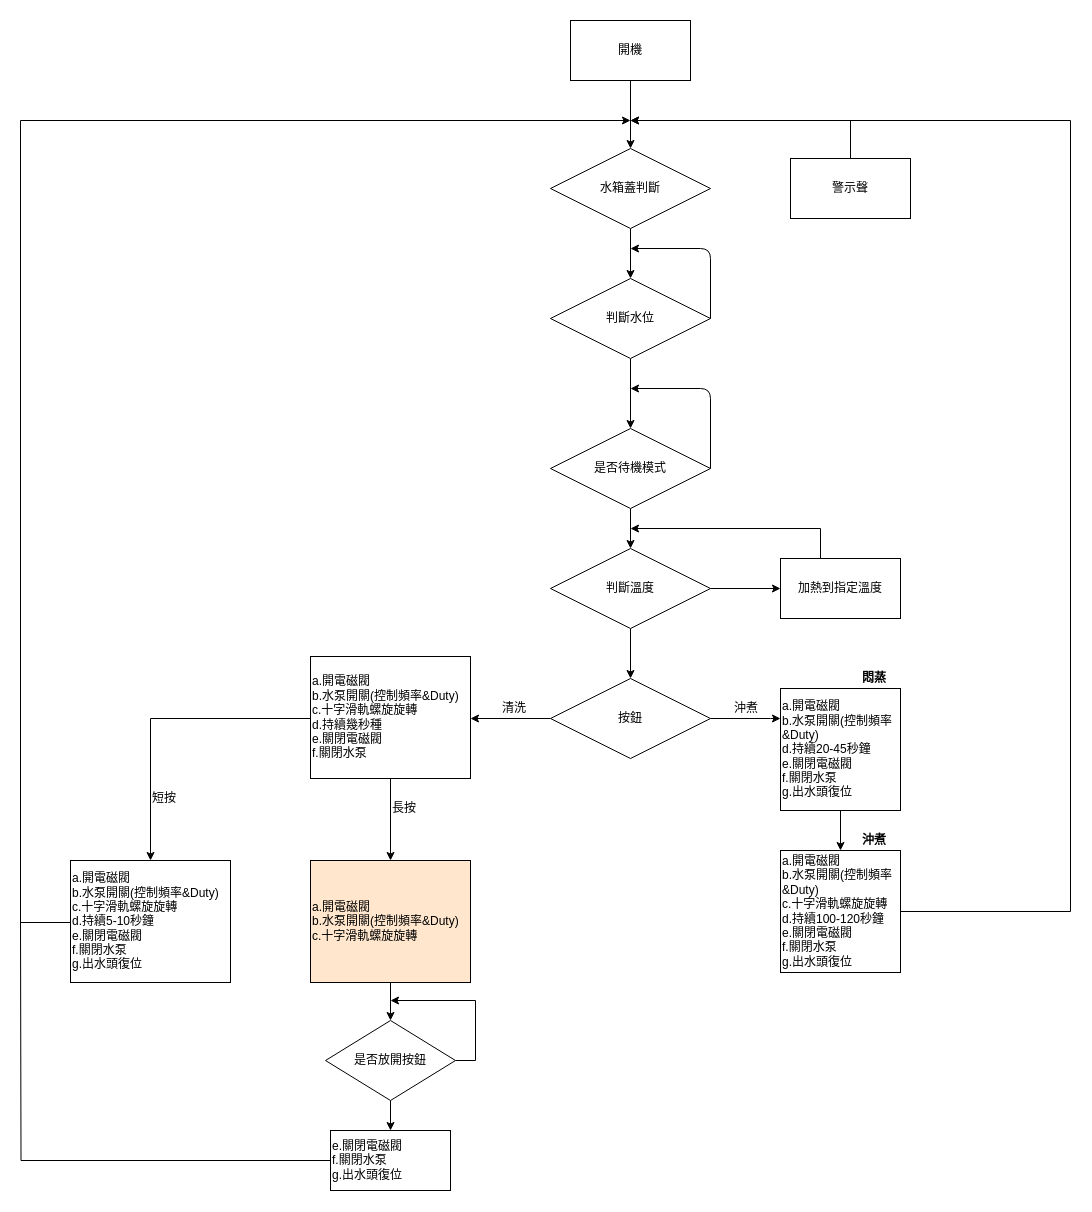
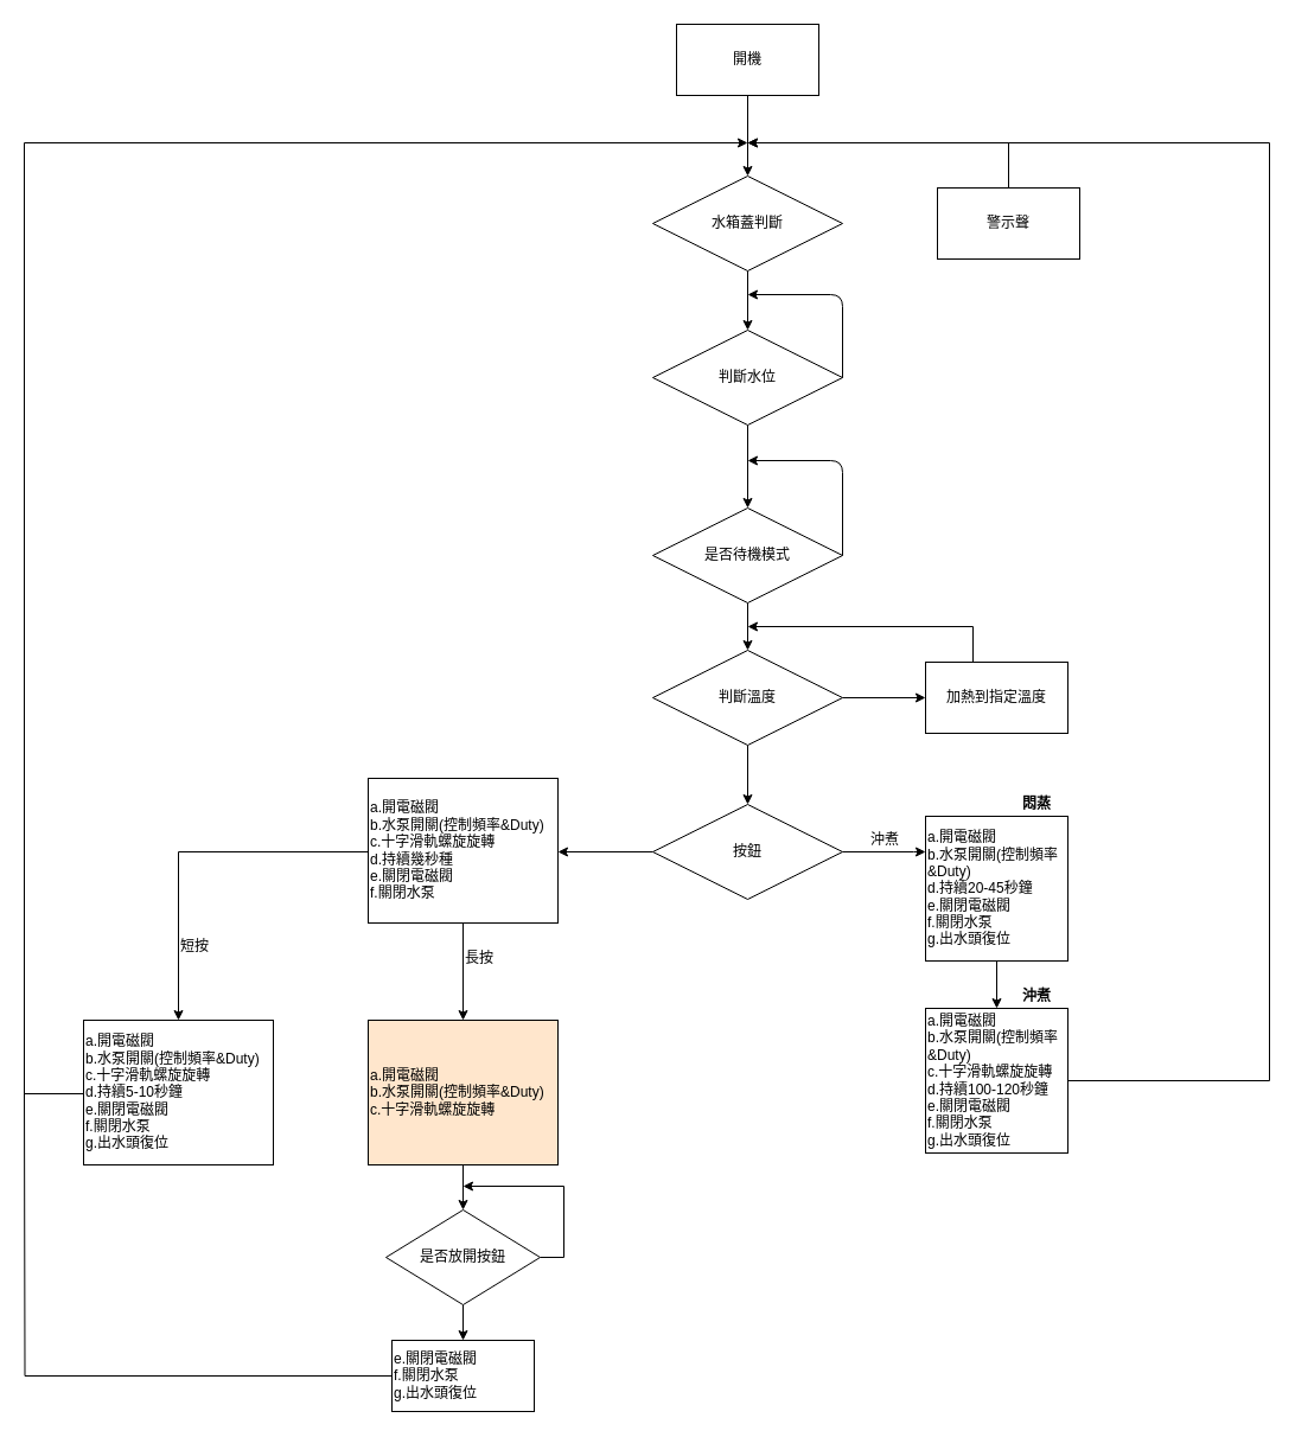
  <mxCell id="0" />
  <mxCell id="1" parent="0" />
  <mxCell id="2" value="" style="edgeStyle=orthogonalEdgeStyle;rounded=0;orthogonalLoop=1;jettySize=auto;html=1;" parent="1" source="3" target="6" edge="1"><mxGeometry relative="1" as="geometry" /></mxCell>
  <mxCell id="3" value="是否待機模式" style="rhombus;whiteSpace=wrap;html=1;" parent="1" vertex="1"><mxGeometry x="550" y="428" width="160" height="80" as="geometry" /></mxCell>
  <mxCell id="4" value="" style="rounded=0;comic=0;orthogonalLoop=1;jettySize=auto;html=1;entryX=0.5;entryY=0;entryDx=0;entryDy=0;exitX=0.5;exitY=1;exitDx=0;exitDy=0;" parent="1" source="6" target="9" edge="1"><mxGeometry relative="1" as="geometry" /></mxCell>
  <mxCell id="5" value="" style="edgeStyle=orthogonalEdgeStyle;rounded=0;orthogonalLoop=1;jettySize=auto;html=1;" parent="1" source="6" target="21" edge="1"><mxGeometry relative="1" as="geometry" /></mxCell>
  <mxCell id="6" value="判斷溫度" style="rhombus;whiteSpace=wrap;html=1;" parent="1" vertex="1"><mxGeometry x="550" y="548" width="160" height="80" as="geometry" /></mxCell>
  <mxCell id="7" value="" style="edgeStyle=orthogonalEdgeStyle;rounded=0;orthogonalLoop=1;jettySize=auto;html=1;" parent="1" source="9" target="23" edge="1"><mxGeometry relative="1" as="geometry"><Array as="points"><mxPoint x="770" y="718" /><mxPoint x="770" y="718" /></Array></mxGeometry></mxCell>
  <mxCell id="8" value="" style="edgeStyle=orthogonalEdgeStyle;rounded=0;orthogonalLoop=1;jettySize=auto;html=1;" parent="1" source="9" edge="1"><mxGeometry relative="1" as="geometry"><mxPoint x="470" y="718" as="targetPoint" /></mxGeometry></mxCell>
  <mxCell id="9" value="按鈕" style="rhombus;whiteSpace=wrap;html=1;" parent="1" vertex="1"><mxGeometry x="550" y="678" width="160" height="80" as="geometry" /></mxCell>
  <mxCell id="10" value="" style="edgeStyle=orthogonalEdgeStyle;rounded=0;orthogonalLoop=1;jettySize=auto;html=1;exitX=0.5;exitY=1;exitDx=0;exitDy=0;" parent="1" source="16" target="3" edge="1"><mxGeometry relative="1" as="geometry"><mxPoint x="630" y="378" as="sourcePoint" /></mxGeometry></mxCell>
  <mxCell id="11" value="" style="edgeStyle=none;rounded=0;comic=0;orthogonalLoop=1;jettySize=auto;html=1;" parent="1" source="12" target="18" edge="1"><mxGeometry relative="1" as="geometry" /></mxCell>
  <mxCell id="12" value="開機" style="rounded=0;whiteSpace=wrap;html=1;" parent="1" vertex="1"><mxGeometry x="570" y="20" width="120" height="60" as="geometry" /></mxCell>
  <mxCell id="13" style="edgeStyle=none;rounded=0;comic=0;orthogonalLoop=1;jettySize=auto;html=1;exitX=0.5;exitY=0;exitDx=0;exitDy=0;" parent="1" source="14" edge="1"><mxGeometry relative="1" as="geometry"><mxPoint x="630" y="120" as="targetPoint" /><Array as="points"><mxPoint x="850" y="170" /><mxPoint x="850" y="120" /><mxPoint x="790" y="120" /></Array></mxGeometry></mxCell>
  <mxCell id="14" value="警示聲" style="rounded=0;whiteSpace=wrap;html=1;" parent="1" vertex="1"><mxGeometry x="790" y="158" width="120" height="60" as="geometry" /></mxCell>
  <mxCell id="15" value="" style="endArrow=classic;html=1;exitX=1;exitY=0.5;exitDx=0;exitDy=0;" parent="1" source="3" edge="1"><mxGeometry width="50" height="50" relative="1" as="geometry"><mxPoint x="780" y="348" as="sourcePoint" /><mxPoint x="630" y="388" as="targetPoint" /><Array as="points"><mxPoint x="710" y="388" /></Array></mxGeometry></mxCell>
  <mxCell id="16" value="判斷水位" style="rhombus;whiteSpace=wrap;html=1;" parent="1" vertex="1"><mxGeometry x="550" y="278" width="160" height="80" as="geometry" /></mxCell>
  <mxCell id="17" value="" style="edgeStyle=none;rounded=0;comic=0;orthogonalLoop=1;jettySize=auto;html=1;" parent="1" source="18" target="16" edge="1"><mxGeometry relative="1" as="geometry" /></mxCell>
  <mxCell id="18" value="水箱蓋判斷" style="rhombus;whiteSpace=wrap;html=1;" parent="1" vertex="1"><mxGeometry x="550" y="148" width="160" height="80" as="geometry" /></mxCell>
  <mxCell id="19" value="" style="endArrow=classic;html=1;exitX=1;exitY=0.5;exitDx=0;exitDy=0;" parent="1" source="16" edge="1"><mxGeometry width="50" height="50" relative="1" as="geometry"><mxPoint x="720" y="318" as="sourcePoint" /><mxPoint x="630" y="248" as="targetPoint" /><Array as="points"><mxPoint x="710" y="248" /></Array></mxGeometry></mxCell>
  <mxCell id="20" value="" style="edgeStyle=orthogonalEdgeStyle;rounded=0;orthogonalLoop=1;jettySize=auto;html=1;" parent="1" source="21" edge="1"><mxGeometry relative="1" as="geometry"><mxPoint x="630" y="528" as="targetPoint" /><Array as="points"><mxPoint x="820" y="528" /></Array></mxGeometry></mxCell>
  <mxCell id="21" value="加熱到指定溫度" style="rounded=0;whiteSpace=wrap;html=1;" parent="1" vertex="1"><mxGeometry x="780" y="558" width="120" height="60" as="geometry" /></mxCell>
  <mxCell id="22" value="" style="edgeStyle=orthogonalEdgeStyle;rounded=0;orthogonalLoop=1;jettySize=auto;html=1;endArrow=classic;endFill=1;" parent="1" source="23" target="42" edge="1"><mxGeometry relative="1" as="geometry" /></mxCell>
  <mxCell id="23" value="&lt;span style=&quot;white-space: normal&quot;&gt;a.開電磁閥&lt;/span&gt;&lt;br style=&quot;white-space: normal&quot;&gt;&lt;span style=&quot;white-space: normal&quot;&gt;b.水泵開關(控制頻率&amp;amp;Duty)&amp;nbsp;&lt;/span&gt;&lt;br style=&quot;white-space: normal&quot;&gt;&lt;span style=&quot;white-space: normal&quot;&gt;d.持續20-45秒鐘&lt;/span&gt;&lt;br style=&quot;white-space: normal&quot;&gt;&lt;span style=&quot;white-space: normal&quot;&gt;e.關閉電磁閥&lt;/span&gt;&lt;br style=&quot;white-space: normal&quot;&gt;&lt;span style=&quot;white-space: normal&quot;&gt;f.關閉水泵&lt;br&gt;g.出水頭復位&lt;/span&gt;" style="rounded=0;whiteSpace=wrap;html=1;align=left;" parent="1" vertex="1"><mxGeometry x="780" y="688" width="120" height="122" as="geometry" /></mxCell>
  <mxCell id="24" value="沖煮" style="text;html=1;resizable=0;points=[];autosize=1;align=left;verticalAlign=top;spacingTop=-4;" parent="1" vertex="1"><mxGeometry x="732" y="698" width="40" height="20" as="geometry" /></mxCell>
- <mxCell id="25" value="清洗" style="text;html=1;resizable=0;points=[];autosize=1;align=left;verticalAlign=top;spacingTop=-4;" parent="1" vertex="1"><mxGeometry x="500" y="698" width="40" height="20" as="geometry" /></mxCell>
  <mxCell id="26" value="" style="edgeStyle=orthogonalEdgeStyle;rounded=0;orthogonalLoop=1;jettySize=auto;html=1;" parent="1" source="28" target="34" edge="1"><mxGeometry relative="1" as="geometry"><mxPoint x="389.857" y="858.143" as="targetPoint" /></mxGeometry></mxCell>
  <mxCell id="27" value="" style="edgeStyle=orthogonalEdgeStyle;rounded=0;orthogonalLoop=1;jettySize=auto;html=1;entryX=0.5;entryY=0;entryDx=0;entryDy=0;" parent="1" source="28" target="30" edge="1"><mxGeometry relative="1" as="geometry"><mxPoint x="180" y="848" as="targetPoint" /></mxGeometry></mxCell>
  <mxCell id="28" value="按鈕時間長短" style="rhombus;whiteSpace=wrap;html=1;" parent="1" vertex="1"><mxGeometry x="310" y="678" width="160" height="80" as="geometry" /></mxCell>
  <mxCell id="29" style="edgeStyle=orthogonalEdgeStyle;rounded=0;orthogonalLoop=1;jettySize=auto;html=1;" parent="1" source="30" edge="1"><mxGeometry relative="1" as="geometry"><mxPoint x="630" y="120" as="targetPoint" /><Array as="points"><mxPoint x="20" y="922" /><mxPoint x="20" y="120" /></Array></mxGeometry></mxCell>
  <mxCell id="30" value="&lt;span&gt;a.開電磁閥&lt;/span&gt;&lt;br&gt;&lt;span&gt;b.水泵開關(控制頻率&amp;amp;Duty)&amp;nbsp;&lt;/span&gt;&lt;br&gt;&lt;span&gt;c.十字滑軌螺旋旋轉&lt;/span&gt;&lt;br&gt;&lt;span&gt;d.持續5-10秒鐘&lt;/span&gt;&lt;br&gt;&lt;span&gt;e.關閉電磁閥&lt;/span&gt;&lt;br&gt;&lt;span&gt;f.關閉水泵&lt;br&gt;g.出水頭復位&lt;br&gt;&lt;/span&gt;" style="rounded=0;whiteSpace=wrap;html=1;align=left;" parent="1" vertex="1"><mxGeometry x="70" y="860" width="160" height="122" as="geometry" /></mxCell>
  <mxCell id="31" value="短按" style="text;html=1;resizable=0;points=[];autosize=1;align=left;verticalAlign=top;spacingTop=-4;" parent="1" vertex="1"><mxGeometry x="150" y="788" width="40" height="20" as="geometry" /></mxCell>
  <mxCell id="32" value="長按" style="text;html=1;resizable=0;points=[];autosize=1;align=left;verticalAlign=top;spacingTop=-4;" parent="1" vertex="1"><mxGeometry x="390" y="798" width="40" height="20" as="geometry" /></mxCell>
  <mxCell id="33" value="" style="edgeStyle=orthogonalEdgeStyle;rounded=0;orthogonalLoop=1;jettySize=auto;html=1;" parent="1" source="34" target="40" edge="1"><mxGeometry relative="1" as="geometry" /></mxCell>
  <mxCell id="34" value="&lt;span&gt;a.開電磁閥&lt;/span&gt;&lt;br&gt;&lt;span&gt;b.水泵開關(控制頻率&amp;amp;Duty)&amp;nbsp;&lt;/span&gt;&lt;br&gt;&lt;span&gt;c.十字滑軌螺旋旋轉&lt;/span&gt;&lt;br&gt;" style="rounded=0;whiteSpace=wrap;html=1;align=left;fillColor=#ffe6cc;" parent="1" vertex="1"><mxGeometry x="310" y="860" width="160" height="122" as="geometry" /></mxCell>
  <mxCell id="35" value="&lt;span&gt;a.開電磁閥&lt;/span&gt;&lt;br&gt;&lt;span&gt;b.水泵開關(控制頻率&amp;amp;Duty)&amp;nbsp;&lt;/span&gt;&lt;br&gt;&lt;span&gt;c.十字滑軌螺旋旋轉&lt;/span&gt;&lt;br&gt;&lt;span&gt;d.持續幾秒種&lt;/span&gt;&lt;br&gt;&lt;span&gt;e.關閉電磁閥&lt;/span&gt;&lt;br&gt;&lt;span&gt;f.關閉水泵&lt;/span&gt;" style="rounded=0;whiteSpace=wrap;html=1;align=left;" parent="1" vertex="1"><mxGeometry x="310" y="656" width="160" height="122" as="geometry" /></mxCell>
  <mxCell id="36" style="edgeStyle=orthogonalEdgeStyle;rounded=0;orthogonalLoop=1;jettySize=auto;html=1;endArrow=none;endFill=0;" parent="1" source="37" edge="1"><mxGeometry relative="1" as="geometry"><mxPoint x="20" y="920" as="targetPoint" /></mxGeometry></mxCell>
  <mxCell id="37" value="&lt;span style=&quot;white-space: normal&quot;&gt;e.關閉電磁閥&lt;/span&gt;&lt;br style=&quot;white-space: normal&quot;&gt;&lt;span style=&quot;white-space: normal&quot;&gt;f.關閉水泵&lt;br&gt;g.&lt;/span&gt;出水頭復位&lt;span style=&quot;white-space: normal&quot;&gt;&lt;br&gt;&lt;/span&gt;" style="rounded=0;whiteSpace=wrap;html=1;align=left;" parent="1" vertex="1"><mxGeometry x="330" y="1130" width="120" height="60" as="geometry" /></mxCell>
  <mxCell id="38" value="" style="edgeStyle=orthogonalEdgeStyle;rounded=0;orthogonalLoop=1;jettySize=auto;html=1;" parent="1" source="40" target="37" edge="1"><mxGeometry relative="1" as="geometry" /></mxCell>
  <mxCell id="39" style="edgeStyle=orthogonalEdgeStyle;rounded=0;orthogonalLoop=1;jettySize=auto;html=1;exitX=1;exitY=0.5;exitDx=0;exitDy=0;" parent="1" source="40" edge="1"><mxGeometry relative="1" as="geometry"><mxPoint x="390" y="1000" as="targetPoint" /><Array as="points"><mxPoint x="475" y="1060" /><mxPoint x="475" y="1000" /></Array></mxGeometry></mxCell>
  <mxCell id="40" value="&lt;div style=&quot;text-align: left&quot;&gt;是否放開按鈕&lt;/div&gt;" style="rhombus;whiteSpace=wrap;html=1;" parent="1" vertex="1"><mxGeometry x="325" y="1020" width="130" height="80" as="geometry" /></mxCell>
  <mxCell id="41" style="edgeStyle=orthogonalEdgeStyle;rounded=0;orthogonalLoop=1;jettySize=auto;html=1;endArrow=classic;endFill=1;" parent="1" source="42" edge="1"><mxGeometry relative="1" as="geometry"><mxPoint x="630" y="120" as="targetPoint" /><Array as="points"><mxPoint x="1070" y="911" /><mxPoint x="1070" y="120" /><mxPoint x="690" y="120" /></Array></mxGeometry></mxCell>
  <mxCell id="42" value="a.開電磁閥&lt;br&gt;b.水泵開關(控制頻率&amp;amp;Duty)&amp;nbsp;&lt;br&gt;c.十字滑軌螺旋旋轉&lt;br&gt;d.持續100-120秒鐘&lt;br&gt;e.關閉電磁閥&lt;br&gt;f.關閉水泵&lt;br&gt;g.出水頭復位" style="rounded=0;whiteSpace=wrap;html=1;align=left;" parent="1" vertex="1"><mxGeometry x="780" y="850" width="120" height="122" as="geometry" /></mxCell>
  <mxCell id="43" value="&lt;b&gt;悶蒸&lt;/b&gt;" style="text;html=1;resizable=0;points=[];autosize=1;align=left;verticalAlign=top;spacingTop=-4;" parent="1" vertex="1"><mxGeometry x="860" y="668" width="40" height="20" as="geometry" /></mxCell>
  <mxCell id="44" value="&lt;b&gt;沖煮&lt;/b&gt;" style="text;html=1;resizable=0;points=[];autosize=1;align=left;verticalAlign=top;spacingTop=-4;" parent="1" vertex="1"><mxGeometry x="860" y="830" width="40" height="20" as="geometry" /></mxCell>
